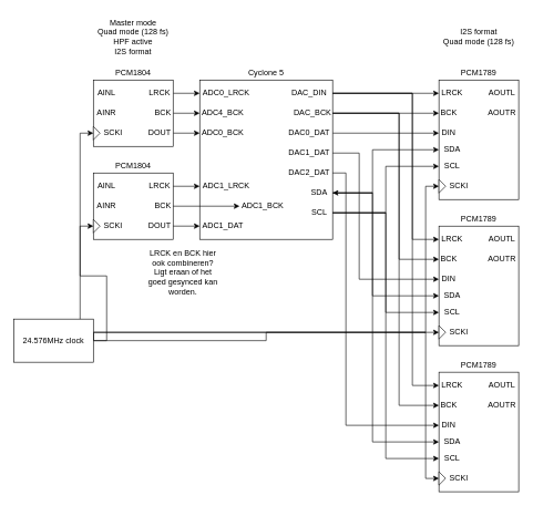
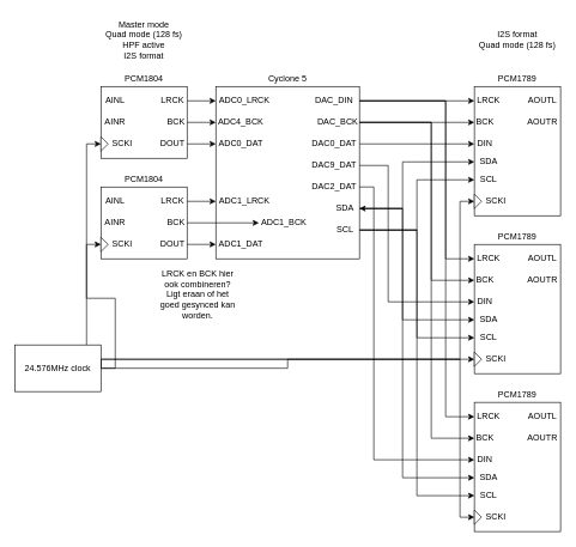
  <mxCell id="0" />
  <mxCell id="1" parent="0" />
  <mxCell id="2" style="edgeStyle=orthogonalEdgeStyle;rounded=0;orthogonalLoop=1;jettySize=auto;html=1;exitX=1;exitY=0.5;exitDx=0;exitDy=0;entryX=0;entryY=0.5;entryDx=0;entryDy=0;" edge="1" parent="1" source="19" target="32"><mxGeometry relative="1" as="geometry" /></mxCell>
  <mxCell id="3" style="edgeStyle=orthogonalEdgeStyle;rounded=0;orthogonalLoop=1;jettySize=auto;html=1;exitX=1;exitY=0.5;exitDx=0;exitDy=0;entryX=0;entryY=0.5;entryDx=0;entryDy=0;" edge="1" parent="1" source="20" target="33"><mxGeometry relative="1" as="geometry" /></mxCell>
  <mxCell id="4" style="edgeStyle=orthogonalEdgeStyle;rounded=0;orthogonalLoop=1;jettySize=auto;html=1;exitX=1;exitY=0.5;exitDx=0;exitDy=0;entryX=0;entryY=0.5;entryDx=0;entryDy=0;" edge="1" parent="1" source="21" target="34"><mxGeometry relative="1" as="geometry" /></mxCell>
  <mxCell id="5" style="edgeStyle=orthogonalEdgeStyle;rounded=0;orthogonalLoop=1;jettySize=auto;html=1;exitX=1;exitY=0.5;exitDx=0;exitDy=0;entryX=0;entryY=0.5;entryDx=0;entryDy=0;" edge="1" parent="1" source="29" target="45"><mxGeometry relative="1" as="geometry" /></mxCell>
  <mxCell id="6" style="edgeStyle=orthogonalEdgeStyle;rounded=0;orthogonalLoop=1;jettySize=auto;html=1;exitX=1;exitY=0.5;exitDx=0;exitDy=0;entryX=0;entryY=0.5;entryDx=0;entryDy=0;" edge="1" parent="1" source="30" target="46"><mxGeometry relative="1" as="geometry" /></mxCell>
  <mxCell id="7" style="edgeStyle=orthogonalEdgeStyle;rounded=0;orthogonalLoop=1;jettySize=auto;html=1;exitX=1;exitY=0.5;exitDx=0;exitDy=0;entryX=0;entryY=0.5;entryDx=0;entryDy=0;" edge="1" parent="1" source="31" target="47"><mxGeometry relative="1" as="geometry" /></mxCell>
  <mxCell id="8" style="edgeStyle=orthogonalEdgeStyle;rounded=0;orthogonalLoop=1;jettySize=auto;html=1;exitX=1;exitY=0.5;exitDx=0;exitDy=0;entryX=0;entryY=0.5;entryDx=0;entryDy=0;" edge="1" parent="1" source="13" target="22"><mxGeometry relative="1" as="geometry"><Array as="points"><mxPoint x="120" y="500" /><mxPoint x="120" y="200" /></Array></mxGeometry></mxCell>
  <mxCell id="9" style="edgeStyle=orthogonalEdgeStyle;rounded=0;orthogonalLoop=1;jettySize=auto;html=1;exitX=1;exitY=0.5;exitDx=0;exitDy=0;entryX=0;entryY=0.5;entryDx=0;entryDy=0;startArrow=none;startFill=0;" edge="1" parent="1" source="13" target="85"><mxGeometry relative="1" as="geometry" /></mxCell>
  <mxCell id="10" style="edgeStyle=orthogonalEdgeStyle;rounded=0;orthogonalLoop=1;jettySize=auto;html=1;exitX=1;exitY=0.5;exitDx=0;exitDy=0;entryX=0;entryY=0.5;entryDx=0;entryDy=0;startArrow=none;startFill=0;" edge="1" parent="1" source="13" target="73"><mxGeometry relative="1" as="geometry"><Array as="points"><mxPoint x="640" y="500" /><mxPoint x="640" y="720" /></Array></mxGeometry></mxCell>
  <mxCell id="11" style="edgeStyle=orthogonalEdgeStyle;rounded=0;orthogonalLoop=1;jettySize=auto;html=1;exitX=1;exitY=0.5;exitDx=0;exitDy=0;entryX=0;entryY=0.5;entryDx=0;entryDy=0;startArrow=none;startFill=0;" edge="1" parent="1" source="13" target="61"><mxGeometry relative="1" as="geometry" /></mxCell>
  <mxCell id="12" style="edgeStyle=orthogonalEdgeStyle;rounded=0;orthogonalLoop=1;jettySize=auto;html=1;exitX=1;exitY=0.5;exitDx=0;exitDy=0;entryX=0;entryY=0.5;entryDx=0;entryDy=0;startArrow=none;startFill=0;" edge="1" parent="1" source="13" target="48"><mxGeometry relative="1" as="geometry"><Array as="points"><mxPoint x="640" y="500" /><mxPoint x="640" y="280" /></Array></mxGeometry></mxCell>
  <mxCell id="13" value="24.576MHz clock" style="rounded=0;whiteSpace=wrap;html=1;align=center;" vertex="1" parent="1"><mxGeometry x="20" y="480" width="120" height="65" as="geometry" /></mxCell>
  <mxCell id="14" style="edgeStyle=orthogonalEdgeStyle;rounded=0;orthogonalLoop=1;jettySize=auto;html=1;exitX=1;exitY=0.5;exitDx=0;exitDy=0;entryX=0;entryY=0.5;entryDx=0;entryDy=0;startArrow=classic;startFill=1;" edge="1" parent="1" source="35" target="50"><mxGeometry relative="1" as="geometry"><Array as="points"><mxPoint x="560" y="290" /><mxPoint x="560" y="225" /></Array></mxGeometry></mxCell>
  <mxCell id="15" style="edgeStyle=orthogonalEdgeStyle;rounded=0;orthogonalLoop=1;jettySize=auto;html=1;exitX=1;exitY=0.5;exitDx=0;exitDy=0;entryX=0;entryY=0.5;entryDx=0;entryDy=0;" edge="1" parent="1" source="36" target="51"><mxGeometry relative="1" as="geometry"><Array as="points"><mxPoint x="580" y="320" /><mxPoint x="580" y="250" /></Array></mxGeometry></mxCell>
  <mxCell id="16" value="" style="group" vertex="1" connectable="0" parent="1"><mxGeometry x="140" y="100" width="120" height="120" as="geometry" /></mxCell>
  <mxCell id="17" value="" style="rounded=0;whiteSpace=wrap;html=1;" vertex="1" parent="16"><mxGeometry y="20" width="120" height="100" as="geometry" /></mxCell>
  <mxCell id="18" value="PCM1804" style="text;html=1;strokeColor=none;fillColor=none;align=center;verticalAlign=middle;whiteSpace=wrap;rounded=0;" vertex="1" parent="16"><mxGeometry x="25" width="70" height="20" as="geometry" /></mxCell>
  <mxCell id="19" value="LRCK" style="text;html=1;strokeColor=none;fillColor=none;align=center;verticalAlign=middle;whiteSpace=wrap;rounded=0;" vertex="1" parent="16"><mxGeometry x="80" y="30" width="40" height="20" as="geometry" /></mxCell>
  <mxCell id="20" value="BCK" style="text;html=1;strokeColor=none;fillColor=none;align=center;verticalAlign=middle;whiteSpace=wrap;rounded=0;" vertex="1" parent="16"><mxGeometry x="90" y="60" width="30" height="20" as="geometry" /></mxCell>
  <mxCell id="21" value="DOUT" style="text;html=1;strokeColor=none;fillColor=none;align=center;verticalAlign=middle;whiteSpace=wrap;rounded=0;" vertex="1" parent="16"><mxGeometry x="80" y="90" width="40" height="20" as="geometry" /></mxCell>
  <mxCell id="22" value="" style="triangle;whiteSpace=wrap;html=1;rotation=0;" vertex="1" parent="16"><mxGeometry y="90" width="10" height="20" as="geometry" /></mxCell>
  <mxCell id="23" value="SCKI" style="text;html=1;strokeColor=none;fillColor=none;align=center;verticalAlign=middle;whiteSpace=wrap;rounded=0;" vertex="1" parent="16"><mxGeometry x="10" y="90" width="40" height="20" as="geometry" /></mxCell>
  <mxCell id="24" value="AINL" style="text;html=1;strokeColor=none;fillColor=none;align=center;verticalAlign=middle;whiteSpace=wrap;rounded=0;" vertex="1" parent="16"><mxGeometry y="30" width="40" height="20" as="geometry" /></mxCell>
  <mxCell id="25" value="AINR" style="text;html=1;strokeColor=none;fillColor=none;align=center;verticalAlign=middle;whiteSpace=wrap;rounded=0;" vertex="1" parent="16"><mxGeometry y="60" width="40" height="20" as="geometry" /></mxCell>
  <mxCell id="26" value="" style="group" vertex="1" connectable="0" parent="1"><mxGeometry x="300" y="100" width="200" height="320" as="geometry" /></mxCell>
  <mxCell id="27" value="" style="rounded=0;whiteSpace=wrap;html=1;align=left;" vertex="1" parent="26"><mxGeometry y="20" width="200" height="240" as="geometry" /></mxCell>
  <mxCell id="28" value="Cyclone 5" style="text;html=1;strokeColor=none;fillColor=none;align=center;verticalAlign=middle;whiteSpace=wrap;rounded=0;" vertex="1" parent="26"><mxGeometry x="65" width="70" height="20" as="geometry" /></mxCell>
  <mxCell id="29" value="DAC_DIN" style="text;html=1;strokeColor=none;fillColor=none;align=center;verticalAlign=middle;whiteSpace=wrap;rounded=0;" vertex="1" parent="26"><mxGeometry x="130" y="30" width="70" height="20" as="geometry" /></mxCell>
  <mxCell id="30" value="DAC_BCK" style="text;html=1;strokeColor=none;fillColor=none;align=center;verticalAlign=middle;whiteSpace=wrap;rounded=0;" vertex="1" parent="26"><mxGeometry x="140" y="60" width="60" height="20" as="geometry" /></mxCell>
  <mxCell id="31" value="DAC0_DAT" style="text;html=1;strokeColor=none;fillColor=none;align=center;verticalAlign=middle;whiteSpace=wrap;rounded=0;" vertex="1" parent="26"><mxGeometry x="130" y="90" width="70" height="20" as="geometry" /></mxCell>
  <mxCell id="32" value="ADC0_LRCK" style="text;html=1;strokeColor=none;fillColor=none;align=center;verticalAlign=middle;whiteSpace=wrap;rounded=0;" vertex="1" parent="26"><mxGeometry y="30" width="80" height="20" as="geometry" /></mxCell>
  <mxCell id="33" value="ADC4_BCK" style="text;html=1;strokeColor=none;fillColor=none;align=center;verticalAlign=middle;whiteSpace=wrap;rounded=0;" vertex="1" parent="26"><mxGeometry y="60" width="70" height="20" as="geometry" /></mxCell>
- <mxCell id="34" value="ADC0_BCK" style="text;html=1;strokeColor=none;fillColor=none;align=center;verticalAlign=middle;whiteSpace=wrap;rounded=0;" vertex="1" parent="26"><mxGeometry y="90" width="70" height="20" as="geometry" /></mxCell>
+ <mxCell id="34" value="ADC0_DAT" style="text;html=1;strokeColor=none;fillColor=none;align=center;verticalAlign=middle;whiteSpace=wrap;rounded=0;" vertex="1" parent="26"><mxGeometry y="90" width="70" height="20" as="geometry" /></mxCell>
  <mxCell id="35" value="SDA" style="text;html=1;strokeColor=none;fillColor=none;align=center;verticalAlign=middle;whiteSpace=wrap;rounded=0;" vertex="1" parent="26"><mxGeometry x="160" y="180" width="40" height="20" as="geometry" /></mxCell>
  <mxCell id="36" value="SCL" style="text;html=1;strokeColor=none;fillColor=none;align=center;verticalAlign=middle;whiteSpace=wrap;rounded=0;" vertex="1" parent="26"><mxGeometry x="160" y="210" width="40" height="20" as="geometry" /></mxCell>
- <mxCell id="37" value="DAC1_DAT" style="text;html=1;strokeColor=none;fillColor=none;align=center;verticalAlign=middle;whiteSpace=wrap;rounded=0;" vertex="1" parent="26"><mxGeometry x="130" y="120" width="70" height="20" as="geometry" /></mxCell>
+ <mxCell id="37" value="DAC9_DAT" style="text;html=1;strokeColor=none;fillColor=none;align=center;verticalAlign=middle;whiteSpace=wrap;rounded=0;" vertex="1" parent="26"><mxGeometry x="130" y="120" width="70" height="20" as="geometry" /></mxCell>
  <mxCell id="38" value="DAC2_DAT" style="text;html=1;strokeColor=none;fillColor=none;align=center;verticalAlign=middle;whiteSpace=wrap;rounded=0;" vertex="1" parent="26"><mxGeometry x="130" y="150" width="70" height="20" as="geometry" /></mxCell>
  <mxCell id="39" value="ADC1_DAT" style="text;html=1;strokeColor=none;fillColor=none;align=center;verticalAlign=middle;whiteSpace=wrap;rounded=0;" vertex="1" parent="26"><mxGeometry y="230" width="70" height="20" as="geometry" /></mxCell>
  <mxCell id="40" value="ADC1_BCK" style="text;html=1;strokeColor=none;fillColor=none;align=center;verticalAlign=middle;whiteSpace=wrap;rounded=0;" vertex="1" parent="26"><mxGeometry x="60" y="200" width="70" height="20" as="geometry" /></mxCell>
  <mxCell id="41" value="ADC1_LRCK" style="text;html=1;strokeColor=none;fillColor=none;align=center;verticalAlign=middle;whiteSpace=wrap;rounded=0;" vertex="1" parent="26"><mxGeometry y="170" width="80" height="20" as="geometry" /></mxCell>
  <mxCell id="42" value="" style="group" vertex="1" connectable="0" parent="1"><mxGeometry x="660" y="100" width="120" height="200" as="geometry" /></mxCell>
  <mxCell id="43" value="" style="rounded=0;whiteSpace=wrap;html=1;" vertex="1" parent="42"><mxGeometry y="20" width="120" height="180" as="geometry" /></mxCell>
  <mxCell id="44" value="PCM1789" style="text;html=1;strokeColor=none;fillColor=none;align=center;verticalAlign=middle;whiteSpace=wrap;rounded=0;" vertex="1" parent="42"><mxGeometry x="25" width="70" height="20" as="geometry" /></mxCell>
  <mxCell id="45" value="LRCK" style="text;html=1;strokeColor=none;fillColor=none;align=center;verticalAlign=middle;whiteSpace=wrap;rounded=0;" vertex="1" parent="42"><mxGeometry y="30" width="40" height="20" as="geometry" /></mxCell>
  <mxCell id="46" value="BCK" style="text;html=1;strokeColor=none;fillColor=none;align=center;verticalAlign=middle;whiteSpace=wrap;rounded=0;" vertex="1" parent="42"><mxGeometry y="60" width="30" height="20" as="geometry" /></mxCell>
  <mxCell id="47" value="DIN" style="text;html=1;strokeColor=none;fillColor=none;align=center;verticalAlign=middle;whiteSpace=wrap;rounded=0;" vertex="1" parent="42"><mxGeometry y="90" width="30" height="20" as="geometry" /></mxCell>
  <mxCell id="48" value="" style="triangle;whiteSpace=wrap;html=1;rotation=0;" vertex="1" parent="42"><mxGeometry y="170" width="10" height="20" as="geometry" /></mxCell>
  <mxCell id="49" value="SCKI" style="text;html=1;strokeColor=none;fillColor=none;align=center;verticalAlign=middle;whiteSpace=wrap;rounded=0;" vertex="1" parent="42"><mxGeometry x="10" y="170" width="40" height="20" as="geometry" /></mxCell>
  <mxCell id="50" value="SDA" style="text;html=1;strokeColor=none;fillColor=none;align=center;verticalAlign=middle;whiteSpace=wrap;rounded=0;" vertex="1" parent="42"><mxGeometry y="115" width="40" height="20" as="geometry" /></mxCell>
  <mxCell id="51" value="SCL" style="text;html=1;strokeColor=none;fillColor=none;align=center;verticalAlign=middle;whiteSpace=wrap;rounded=0;" vertex="1" parent="42"><mxGeometry y="140" width="40" height="20" as="geometry" /></mxCell>
  <mxCell id="52" value="AOUTL" style="text;html=1;strokeColor=none;fillColor=none;align=center;verticalAlign=middle;whiteSpace=wrap;rounded=0;" vertex="1" parent="42"><mxGeometry x="70" y="30" width="50" height="20" as="geometry" /></mxCell>
  <mxCell id="53" value="AOUTR" style="text;html=1;strokeColor=none;fillColor=none;align=center;verticalAlign=middle;whiteSpace=wrap;rounded=0;" vertex="1" parent="42"><mxGeometry x="70" y="60" width="50" height="20" as="geometry" /></mxCell>
  <mxCell id="54" value="Master mode&lt;br&gt;Quad mode (128 fs)&lt;br&gt;HPF active&lt;br&gt;I2S format" style="text;html=1;strokeColor=none;fillColor=none;align=center;verticalAlign=middle;whiteSpace=wrap;rounded=0;" vertex="1" parent="1"><mxGeometry x="140" y="20" width="120" height="70" as="geometry" /></mxCell>
  <mxCell id="55" value="" style="group" vertex="1" connectable="0" parent="1"><mxGeometry x="660" y="320" width="120" height="200" as="geometry" /></mxCell>
  <mxCell id="56" value="" style="rounded=0;whiteSpace=wrap;html=1;" vertex="1" parent="55"><mxGeometry y="20" width="120" height="180" as="geometry" /></mxCell>
  <mxCell id="57" value="PCM1789" style="text;html=1;strokeColor=none;fillColor=none;align=center;verticalAlign=middle;whiteSpace=wrap;rounded=0;" vertex="1" parent="55"><mxGeometry x="25" width="70" height="20" as="geometry" /></mxCell>
  <mxCell id="58" value="LRCK" style="text;html=1;strokeColor=none;fillColor=none;align=center;verticalAlign=middle;whiteSpace=wrap;rounded=0;" vertex="1" parent="55"><mxGeometry y="30" width="40" height="20" as="geometry" /></mxCell>
  <mxCell id="59" value="BCK" style="text;html=1;strokeColor=none;fillColor=none;align=center;verticalAlign=middle;whiteSpace=wrap;rounded=0;" vertex="1" parent="55"><mxGeometry y="60" width="30" height="20" as="geometry" /></mxCell>
  <mxCell id="60" value="DIN" style="text;html=1;strokeColor=none;fillColor=none;align=center;verticalAlign=middle;whiteSpace=wrap;rounded=0;" vertex="1" parent="55"><mxGeometry y="90" width="30" height="20" as="geometry" /></mxCell>
  <mxCell id="61" value="" style="triangle;whiteSpace=wrap;html=1;rotation=0;" vertex="1" parent="55"><mxGeometry y="170" width="10" height="20" as="geometry" /></mxCell>
  <mxCell id="62" value="SCKI" style="text;html=1;strokeColor=none;fillColor=none;align=center;verticalAlign=middle;whiteSpace=wrap;rounded=0;" vertex="1" parent="55"><mxGeometry x="10" y="170" width="40" height="20" as="geometry" /></mxCell>
  <mxCell id="63" value="SDA" style="text;html=1;strokeColor=none;fillColor=none;align=center;verticalAlign=middle;whiteSpace=wrap;rounded=0;" vertex="1" parent="55"><mxGeometry y="115" width="40" height="20" as="geometry" /></mxCell>
  <mxCell id="64" value="SCL" style="text;html=1;strokeColor=none;fillColor=none;align=center;verticalAlign=middle;whiteSpace=wrap;rounded=0;" vertex="1" parent="55"><mxGeometry y="140" width="40" height="20" as="geometry" /></mxCell>
  <mxCell id="65" value="AOUTL" style="text;html=1;strokeColor=none;fillColor=none;align=center;verticalAlign=middle;whiteSpace=wrap;rounded=0;" vertex="1" parent="55"><mxGeometry x="70" y="30" width="50" height="20" as="geometry" /></mxCell>
  <mxCell id="66" value="AOUTR" style="text;html=1;strokeColor=none;fillColor=none;align=center;verticalAlign=middle;whiteSpace=wrap;rounded=0;" vertex="1" parent="55"><mxGeometry x="70" y="60" width="50" height="20" as="geometry" /></mxCell>
  <mxCell id="67" value="" style="group" vertex="1" connectable="0" parent="1"><mxGeometry x="660" y="540" width="120" height="200" as="geometry" /></mxCell>
  <mxCell id="68" value="" style="rounded=0;whiteSpace=wrap;html=1;" vertex="1" parent="67"><mxGeometry y="20" width="120" height="180" as="geometry" /></mxCell>
  <mxCell id="69" value="PCM1789" style="text;html=1;strokeColor=none;fillColor=none;align=center;verticalAlign=middle;whiteSpace=wrap;rounded=0;" vertex="1" parent="67"><mxGeometry x="25" width="70" height="20" as="geometry" /></mxCell>
  <mxCell id="70" value="LRCK" style="text;html=1;strokeColor=none;fillColor=none;align=center;verticalAlign=middle;whiteSpace=wrap;rounded=0;" vertex="1" parent="67"><mxGeometry y="30" width="40" height="20" as="geometry" /></mxCell>
  <mxCell id="71" value="BCK" style="text;html=1;strokeColor=none;fillColor=none;align=center;verticalAlign=middle;whiteSpace=wrap;rounded=0;" vertex="1" parent="67"><mxGeometry y="60" width="30" height="20" as="geometry" /></mxCell>
  <mxCell id="72" value="DIN" style="text;html=1;strokeColor=none;fillColor=none;align=center;verticalAlign=middle;whiteSpace=wrap;rounded=0;" vertex="1" parent="67"><mxGeometry y="90" width="30" height="20" as="geometry" /></mxCell>
  <mxCell id="73" value="" style="triangle;whiteSpace=wrap;html=1;rotation=0;" vertex="1" parent="67"><mxGeometry y="170" width="10" height="20" as="geometry" /></mxCell>
  <mxCell id="74" value="SCKI" style="text;html=1;strokeColor=none;fillColor=none;align=center;verticalAlign=middle;whiteSpace=wrap;rounded=0;" vertex="1" parent="67"><mxGeometry x="10" y="170" width="40" height="20" as="geometry" /></mxCell>
  <mxCell id="75" value="SDA" style="text;html=1;strokeColor=none;fillColor=none;align=center;verticalAlign=middle;whiteSpace=wrap;rounded=0;" vertex="1" parent="67"><mxGeometry y="115" width="40" height="20" as="geometry" /></mxCell>
  <mxCell id="76" value="SCL" style="text;html=1;strokeColor=none;fillColor=none;align=center;verticalAlign=middle;whiteSpace=wrap;rounded=0;" vertex="1" parent="67"><mxGeometry y="140" width="40" height="20" as="geometry" /></mxCell>
  <mxCell id="77" value="AOUTL" style="text;html=1;strokeColor=none;fillColor=none;align=center;verticalAlign=middle;whiteSpace=wrap;rounded=0;" vertex="1" parent="67"><mxGeometry x="70" y="30" width="50" height="20" as="geometry" /></mxCell>
  <mxCell id="78" value="AOUTR" style="text;html=1;strokeColor=none;fillColor=none;align=center;verticalAlign=middle;whiteSpace=wrap;rounded=0;" vertex="1" parent="67"><mxGeometry x="70" y="60" width="50" height="20" as="geometry" /></mxCell>
  <mxCell id="79" value="" style="group" vertex="1" connectable="0" parent="1"><mxGeometry x="140" y="240" width="120" height="120" as="geometry" /></mxCell>
  <mxCell id="80" value="" style="rounded=0;whiteSpace=wrap;html=1;" vertex="1" parent="79"><mxGeometry y="20" width="120" height="100" as="geometry" /></mxCell>
  <mxCell id="81" value="PCM1804" style="text;html=1;strokeColor=none;fillColor=none;align=center;verticalAlign=middle;whiteSpace=wrap;rounded=0;" vertex="1" parent="79"><mxGeometry x="25" width="70" height="20" as="geometry" /></mxCell>
  <mxCell id="82" value="LRCK" style="text;html=1;strokeColor=none;fillColor=none;align=center;verticalAlign=middle;whiteSpace=wrap;rounded=0;" vertex="1" parent="79"><mxGeometry x="80" y="30" width="40" height="20" as="geometry" /></mxCell>
  <mxCell id="83" value="BCK" style="text;html=1;strokeColor=none;fillColor=none;align=center;verticalAlign=middle;whiteSpace=wrap;rounded=0;" vertex="1" parent="79"><mxGeometry x="90" y="60" width="30" height="20" as="geometry" /></mxCell>
  <mxCell id="84" value="DOUT" style="text;html=1;strokeColor=none;fillColor=none;align=center;verticalAlign=middle;whiteSpace=wrap;rounded=0;" vertex="1" parent="79"><mxGeometry x="80" y="90" width="40" height="20" as="geometry" /></mxCell>
  <mxCell id="85" value="" style="triangle;whiteSpace=wrap;html=1;rotation=0;" vertex="1" parent="79"><mxGeometry y="90" width="10" height="20" as="geometry" /></mxCell>
  <mxCell id="86" value="SCKI" style="text;html=1;strokeColor=none;fillColor=none;align=center;verticalAlign=middle;whiteSpace=wrap;rounded=0;" vertex="1" parent="79"><mxGeometry x="10" y="90" width="40" height="20" as="geometry" /></mxCell>
  <mxCell id="87" value="AINL" style="text;html=1;strokeColor=none;fillColor=none;align=center;verticalAlign=middle;whiteSpace=wrap;rounded=0;" vertex="1" parent="79"><mxGeometry y="30" width="40" height="20" as="geometry" /></mxCell>
  <mxCell id="88" value="AINR" style="text;html=1;strokeColor=none;fillColor=none;align=center;verticalAlign=middle;whiteSpace=wrap;rounded=0;" vertex="1" parent="79"><mxGeometry y="60" width="40" height="20" as="geometry" /></mxCell>
  <mxCell id="89" style="edgeStyle=orthogonalEdgeStyle;rounded=0;orthogonalLoop=1;jettySize=auto;html=1;exitX=1;exitY=0.5;exitDx=0;exitDy=0;entryX=0;entryY=0.5;entryDx=0;entryDy=0;startArrow=none;startFill=0;" edge="1" parent="1" source="82" target="41"><mxGeometry relative="1" as="geometry" /></mxCell>
  <mxCell id="90" style="edgeStyle=orthogonalEdgeStyle;rounded=0;orthogonalLoop=1;jettySize=auto;html=1;exitX=1;exitY=0.5;exitDx=0;exitDy=0;entryX=0;entryY=0.5;entryDx=0;entryDy=0;startArrow=none;startFill=0;" edge="1" parent="1" source="83" target="40"><mxGeometry relative="1" as="geometry" /></mxCell>
  <mxCell id="91" style="edgeStyle=orthogonalEdgeStyle;rounded=0;orthogonalLoop=1;jettySize=auto;html=1;exitX=1;exitY=0.5;exitDx=0;exitDy=0;entryX=0;entryY=0.5;entryDx=0;entryDy=0;startArrow=none;startFill=0;" edge="1" parent="1" source="84" target="39"><mxGeometry relative="1" as="geometry" /></mxCell>
  <mxCell id="92" style="edgeStyle=orthogonalEdgeStyle;rounded=0;orthogonalLoop=1;jettySize=auto;html=1;exitX=1;exitY=0.5;exitDx=0;exitDy=0;entryX=0;entryY=0.5;entryDx=0;entryDy=0;startArrow=none;startFill=0;" edge="1" parent="1" source="37" target="60"><mxGeometry relative="1" as="geometry"><Array as="points"><mxPoint x="540" y="230" /><mxPoint x="540" y="420" /></Array></mxGeometry></mxCell>
  <mxCell id="93" style="edgeStyle=orthogonalEdgeStyle;rounded=0;orthogonalLoop=1;jettySize=auto;html=1;exitX=1;exitY=0.5;exitDx=0;exitDy=0;entryX=0;entryY=0.5;entryDx=0;entryDy=0;startArrow=none;startFill=0;" edge="1" parent="1" source="38" target="72"><mxGeometry relative="1" as="geometry"><Array as="points"><mxPoint x="520" y="260" /><mxPoint x="520" y="640" /></Array></mxGeometry></mxCell>
  <mxCell id="94" style="edgeStyle=orthogonalEdgeStyle;rounded=0;orthogonalLoop=1;jettySize=auto;html=1;exitX=1;exitY=0.5;exitDx=0;exitDy=0;entryX=0;entryY=0.5;entryDx=0;entryDy=0;startArrow=none;startFill=0;" edge="1" parent="1" source="29" target="58"><mxGeometry relative="1" as="geometry"><Array as="points"><mxPoint x="620" y="140" /><mxPoint x="620" y="360" /></Array></mxGeometry></mxCell>
  <mxCell id="95" style="edgeStyle=orthogonalEdgeStyle;rounded=0;orthogonalLoop=1;jettySize=auto;html=1;exitX=1;exitY=0.5;exitDx=0;exitDy=0;entryX=0;entryY=0.5;entryDx=0;entryDy=0;startArrow=none;startFill=0;" edge="1" parent="1" source="29" target="70"><mxGeometry relative="1" as="geometry"><Array as="points"><mxPoint x="620" y="140" /><mxPoint x="620" y="580" /></Array></mxGeometry></mxCell>
  <mxCell id="96" style="edgeStyle=orthogonalEdgeStyle;rounded=0;orthogonalLoop=1;jettySize=auto;html=1;exitX=1;exitY=0.5;exitDx=0;exitDy=0;entryX=0;entryY=0.5;entryDx=0;entryDy=0;startArrow=none;startFill=0;" edge="1" parent="1" source="30" target="59"><mxGeometry relative="1" as="geometry"><Array as="points"><mxPoint x="600" y="170" /><mxPoint x="600" y="390" /></Array></mxGeometry></mxCell>
  <mxCell id="97" style="edgeStyle=orthogonalEdgeStyle;rounded=0;orthogonalLoop=1;jettySize=auto;html=1;exitX=1;exitY=0.5;exitDx=0;exitDy=0;entryX=0;entryY=0.5;entryDx=0;entryDy=0;startArrow=none;startFill=0;" edge="1" parent="1" source="30" target="71"><mxGeometry relative="1" as="geometry"><Array as="points"><mxPoint x="600" y="170" /><mxPoint x="600" y="610" /></Array></mxGeometry></mxCell>
  <mxCell id="98" style="edgeStyle=orthogonalEdgeStyle;rounded=0;orthogonalLoop=1;jettySize=auto;html=1;exitX=1;exitY=0.5;exitDx=0;exitDy=0;entryX=0;entryY=0.5;entryDx=0;entryDy=0;startArrow=none;startFill=0;" edge="1" parent="1" source="36" target="76"><mxGeometry relative="1" as="geometry"><Array as="points"><mxPoint x="580" y="320" /><mxPoint x="580" y="690" /></Array></mxGeometry></mxCell>
  <mxCell id="99" style="edgeStyle=orthogonalEdgeStyle;rounded=0;orthogonalLoop=1;jettySize=auto;html=1;exitX=1;exitY=0.5;exitDx=0;exitDy=0;entryX=0;entryY=0.5;entryDx=0;entryDy=0;startArrow=none;startFill=0;" edge="1" parent="1" source="36" target="64"><mxGeometry relative="1" as="geometry"><Array as="points"><mxPoint x="580" y="320" /><mxPoint x="580" y="470" /></Array></mxGeometry></mxCell>
  <mxCell id="100" style="edgeStyle=orthogonalEdgeStyle;rounded=0;orthogonalLoop=1;jettySize=auto;html=1;exitX=1;exitY=0.5;exitDx=0;exitDy=0;entryX=0;entryY=0.5;entryDx=0;entryDy=0;startArrow=none;startFill=0;" edge="1" parent="1" source="35" target="63"><mxGeometry relative="1" as="geometry"><Array as="points"><mxPoint x="560" y="290" /><mxPoint x="560" y="445" /></Array></mxGeometry></mxCell>
  <mxCell id="101" style="edgeStyle=orthogonalEdgeStyle;rounded=0;orthogonalLoop=1;jettySize=auto;html=1;exitX=1;exitY=0.5;exitDx=0;exitDy=0;entryX=0;entryY=0.5;entryDx=0;entryDy=0;startArrow=none;startFill=0;" edge="1" parent="1" source="35" target="75"><mxGeometry relative="1" as="geometry"><Array as="points"><mxPoint x="560" y="290" /><mxPoint x="560" y="665" /></Array></mxGeometry></mxCell>
  <mxCell id="102" value="I2S format&lt;br&gt;Quad mode (128 fs)&lt;br&gt;" style="text;html=1;strokeColor=none;fillColor=none;align=center;verticalAlign=middle;whiteSpace=wrap;rounded=0;" vertex="1" parent="1"><mxGeometry x="660" y="20" width="120" height="70" as="geometry" /></mxCell>
  <mxCell id="103" value="LRCK en BCK hier ook combineren? Ligt eraan of het goed gesynced kan worden." style="text;html=1;strokeColor=none;fillColor=none;align=center;verticalAlign=middle;whiteSpace=wrap;rounded=0;" vertex="1" parent="1"><mxGeometry x="220" y="370" width="110" height="80" as="geometry" /></mxCell>
